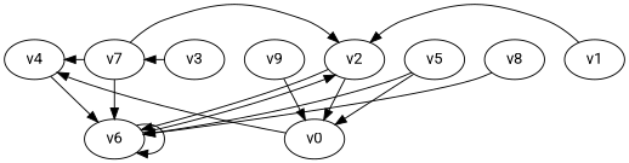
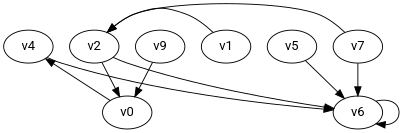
  digraph {
    fontname=Roboto
    node [fontname=Roboto player=1]
    edge [fontname=Roboto]
    v0
    v4
    v2 [player=0]
    v6
    v1
    v7 [player=0]
-   v3
    v5 [player=0]
-   v8
    v9
    v0 -> v4 [constraint="time == 6"]
    v4 -> v6 [constraint="time == 18"]
    v2 -> v0
    v2 -> v6 [constraint="time == 17"]
-   v6 -> v2 [constraint="time <= 10"]
    v6 -> v6 [constraint="time == 11"]
    v1 -> v2 [constraint="time >= 2"]
-   v7 -> v4 [constraint="time >= 14"]
    v7 -> v2 [constraint="(time >= 7) && (time <= 24)"]
    v7 -> v6
-   v3 -> v7 [constraint="time == 6"]
-   v5 -> v0 [constraint="time <= 23"]
    v5 -> v6 [constraint="time >= 14"]
-   v8 -> v6 [constraint="time % 6 == 4"]
    v9 -> v0
  }
